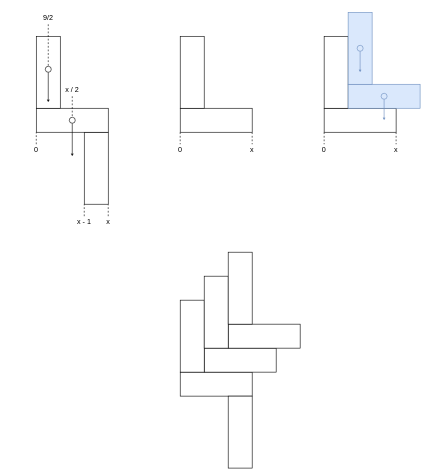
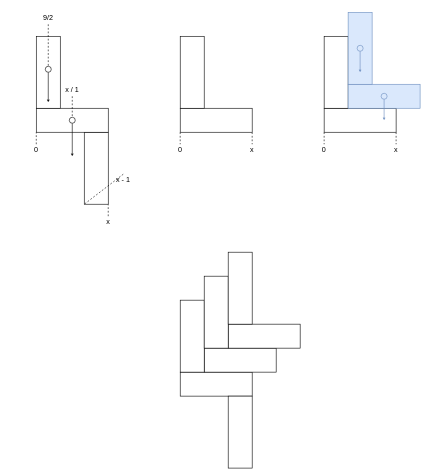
  <mxCell id="0" />
  <mxCell id="1" parent="0" />
  <mxCell id="2" value="" style="rounded=0;whiteSpace=wrap;html=1;" vertex="1" parent="1"><mxGeometry x="140" y="220" width="40" height="120" as="geometry" /></mxCell>
  <mxCell id="3" value="" style="rounded=0;whiteSpace=wrap;html=1;rotation=90;" vertex="1" parent="1"><mxGeometry x="100" y="140" width="40" height="120" as="geometry" /></mxCell>
  <mxCell id="4" value="" style="rounded=0;whiteSpace=wrap;html=1;" vertex="1" parent="1"><mxGeometry x="60" y="60" width="40" height="120" as="geometry" /></mxCell>
  <mxCell id="5" style="edgeStyle=none;rounded=0;orthogonalLoop=1;jettySize=auto;html=1;exitX=0.5;exitY=1;exitDx=0;exitDy=0;strokeColor=default;endSize=2;" edge="1" parent="1" source="6"><mxGeometry relative="1" as="geometry"><mxPoint x="80" y="170" as="targetPoint" /></mxGeometry></mxCell>
  <mxCell id="6" value="" style="ellipse;whiteSpace=wrap;html=1;" vertex="1" parent="1"><mxGeometry x="75" y="110" width="10" height="10" as="geometry" /></mxCell>
  <mxCell id="7" style="edgeStyle=none;rounded=0;orthogonalLoop=1;jettySize=auto;html=1;exitX=0.5;exitY=1;exitDx=0;exitDy=0;strokeColor=default;endSize=2;" edge="1" parent="1" source="8"><mxGeometry relative="1" as="geometry"><mxPoint x="120" y="260" as="targetPoint" /></mxGeometry></mxCell>
  <mxCell id="8" value="" style="ellipse;whiteSpace=wrap;html=1;" vertex="1" parent="1"><mxGeometry x="115" y="195" width="10" height="10" as="geometry" /></mxCell>
  <mxCell id="9" style="edgeStyle=none;rounded=0;orthogonalLoop=1;jettySize=auto;html=1;exitX=0.5;exitY=1;exitDx=0;exitDy=0;entryX=0.5;entryY=0;entryDx=0;entryDy=0;dashed=1;endArrow=none;endFill=0;strokeColor=default;" edge="1" parent="1" source="10" target="6"><mxGeometry relative="1" as="geometry" /></mxCell>
  <mxCell id="10" value="9/2" style="text;html=1;strokeColor=none;fillColor=none;align=center;verticalAlign=middle;whiteSpace=wrap;rounded=0;" vertex="1" parent="1"><mxGeometry x="65" y="20" width="30" height="20" as="geometry" /></mxCell>
  <mxCell id="11" style="edgeStyle=none;rounded=0;orthogonalLoop=1;jettySize=auto;html=1;exitX=0.5;exitY=0;exitDx=0;exitDy=0;entryX=0;entryY=1;entryDx=0;entryDy=0;dashed=1;endArrow=none;endFill=0;strokeColor=default;" edge="1" parent="1" source="12" target="2"><mxGeometry relative="1" as="geometry" /></mxCell>
- <mxCell id="12" value="x - 1" style="text;html=1;strokeColor=none;fillColor=none;align=center;verticalAlign=middle;whiteSpace=wrap;rounded=0;" vertex="1" parent="1"><mxGeometry x="125" y="360" width="30" height="20" as="geometry" /></mxCell>
+ <mxCell id="12" value="x - 1" style="text;html=1;strokeColor=none;fillColor=none;align=center;verticalAlign=middle;whiteSpace=wrap;rounded=0;" vertex="1" parent="1"><mxGeometry x="190" y="290" width="30" height="20" as="geometry" /></mxCell>
  <mxCell id="13" style="edgeStyle=none;rounded=0;orthogonalLoop=1;jettySize=auto;html=1;exitX=0.5;exitY=1;exitDx=0;exitDy=0;entryX=0.5;entryY=0;entryDx=0;entryDy=0;dashed=1;endArrow=none;endFill=0;strokeColor=default;" edge="1" parent="1" source="14" target="8"><mxGeometry relative="1" as="geometry" /></mxCell>
- <mxCell id="14" value="x / 2" style="text;html=1;strokeColor=none;fillColor=none;align=center;verticalAlign=middle;whiteSpace=wrap;rounded=0;" vertex="1" parent="1"><mxGeometry x="105" y="140" width="30" height="20" as="geometry" /></mxCell>
+ <mxCell id="14" value="x / 1" style="text;html=1;strokeColor=none;fillColor=none;align=center;verticalAlign=middle;whiteSpace=wrap;rounded=0;" vertex="1" parent="1"><mxGeometry x="105" y="140" width="30" height="20" as="geometry" /></mxCell>
  <mxCell id="15" style="edgeStyle=none;rounded=0;orthogonalLoop=1;jettySize=auto;html=1;exitX=0.5;exitY=0;exitDx=0;exitDy=0;entryX=1;entryY=1;entryDx=0;entryDy=0;dashed=1;endArrow=none;endFill=0;strokeColor=default;" edge="1" parent="1" source="16" target="2"><mxGeometry relative="1" as="geometry" /></mxCell>
  <mxCell id="16" value="x" style="text;html=1;strokeColor=none;fillColor=none;align=center;verticalAlign=middle;whiteSpace=wrap;rounded=0;" vertex="1" parent="1"><mxGeometry x="170" y="360" width="20" height="20" as="geometry" /></mxCell>
  <mxCell id="17" style="edgeStyle=none;rounded=0;orthogonalLoop=1;jettySize=auto;html=1;exitX=1;exitY=0;exitDx=0;exitDy=0;entryX=0.5;entryY=0;entryDx=0;entryDy=0;dashed=1;endArrow=none;endFill=0;strokeColor=default;" edge="1" parent="1" source="19" target="23"><mxGeometry relative="1" as="geometry" /></mxCell>
  <mxCell id="18" style="edgeStyle=none;rounded=0;orthogonalLoop=1;jettySize=auto;html=1;exitX=1;exitY=1;exitDx=0;exitDy=0;entryX=0.5;entryY=0;entryDx=0;entryDy=0;dashed=1;startArrow=none;startFill=0;endArrow=none;endFill=0;endSize=2;strokeColor=default;" edge="1" parent="1" source="19" target="30"><mxGeometry relative="1" as="geometry" /></mxCell>
  <mxCell id="19" value="" style="rounded=0;whiteSpace=wrap;html=1;rotation=90;" vertex="1" parent="1"><mxGeometry x="580" y="140" width="40" height="120" as="geometry" /></mxCell>
  <mxCell id="20" value="" style="rounded=0;whiteSpace=wrap;html=1;" vertex="1" parent="1"><mxGeometry x="540" y="60" width="40" height="120" as="geometry" /></mxCell>
  <mxCell id="21" value="" style="rounded=0;whiteSpace=wrap;html=1;rotation=90;fillColor=#dae8fc;strokeColor=#6c8ebf;" vertex="1" parent="1"><mxGeometry x="620" y="100" width="40" height="120" as="geometry" /></mxCell>
  <mxCell id="22" value="" style="rounded=0;whiteSpace=wrap;html=1;fillColor=#dae8fc;strokeColor=#6c8ebf;" vertex="1" parent="1"><mxGeometry x="580" y="20" width="40" height="120" as="geometry" /></mxCell>
  <mxCell id="23" value="x" style="text;html=1;strokeColor=none;fillColor=none;align=center;verticalAlign=middle;whiteSpace=wrap;rounded=0;" vertex="1" parent="1"><mxGeometry x="645" y="240" width="30" height="20" as="geometry" /></mxCell>
  <mxCell id="24" style="edgeStyle=none;rounded=0;orthogonalLoop=1;jettySize=auto;html=1;exitX=0.5;exitY=1;exitDx=0;exitDy=0;endArrow=classic;endFill=1;strokeColor=#6c8ebf;startArrow=none;startFill=0;endSize=2;fillColor=#dae8fc;" edge="1" parent="1" source="25"><mxGeometry relative="1" as="geometry"><mxPoint x="640" y="200" as="targetPoint" /></mxGeometry></mxCell>
  <mxCell id="25" value="" style="ellipse;whiteSpace=wrap;html=1;fillColor=#dae8fc;strokeColor=#6c8ebf;" vertex="1" parent="1"><mxGeometry x="635" y="155" width="10" height="10" as="geometry" /></mxCell>
  <mxCell id="26" style="edgeStyle=none;rounded=0;orthogonalLoop=1;jettySize=auto;html=1;exitX=0.5;exitY=1;exitDx=0;exitDy=0;endArrow=classic;endFill=1;strokeColor=#6c8ebf;startArrow=none;startFill=0;endSize=2;fillColor=#dae8fc;" edge="1" parent="1" source="27"><mxGeometry relative="1" as="geometry"><mxPoint x="600" y="120" as="targetPoint" /></mxGeometry></mxCell>
  <mxCell id="27" value="" style="ellipse;whiteSpace=wrap;html=1;fillColor=#dae8fc;strokeColor=#6c8ebf;" vertex="1" parent="1"><mxGeometry x="595" y="75" width="10" height="10" as="geometry" /></mxCell>
  <mxCell id="28" style="edgeStyle=none;rounded=0;orthogonalLoop=1;jettySize=auto;html=1;exitX=0.5;exitY=0;exitDx=0;exitDy=0;entryX=1;entryY=1;entryDx=0;entryDy=0;startArrow=none;startFill=0;endArrow=none;endFill=0;endSize=2;strokeColor=default;dashed=1;" edge="1" parent="1" source="29" target="3"><mxGeometry relative="1" as="geometry" /></mxCell>
  <mxCell id="29" value="0" style="text;html=1;strokeColor=none;fillColor=none;align=center;verticalAlign=middle;whiteSpace=wrap;rounded=0;" vertex="1" parent="1"><mxGeometry x="20" y="240" width="80" height="20" as="geometry" /></mxCell>
  <mxCell id="30" value="0" style="text;html=1;strokeColor=none;fillColor=none;align=center;verticalAlign=middle;whiteSpace=wrap;rounded=0;" vertex="1" parent="1"><mxGeometry x="500" y="240" width="80" height="20" as="geometry" /></mxCell>
  <mxCell id="31" style="edgeStyle=none;rounded=0;orthogonalLoop=1;jettySize=auto;html=1;exitX=1;exitY=0;exitDx=0;exitDy=0;entryX=0.5;entryY=0;entryDx=0;entryDy=0;dashed=1;endArrow=none;endFill=0;strokeColor=default;" edge="1" parent="1" source="33" target="35"><mxGeometry relative="1" as="geometry" /></mxCell>
  <mxCell id="32" style="edgeStyle=none;rounded=0;orthogonalLoop=1;jettySize=auto;html=1;exitX=1;exitY=1;exitDx=0;exitDy=0;entryX=0.5;entryY=0;entryDx=0;entryDy=0;dashed=1;startArrow=none;startFill=0;endArrow=none;endFill=0;endSize=2;strokeColor=default;" edge="1" parent="1" source="33" target="36"><mxGeometry relative="1" as="geometry" /></mxCell>
  <mxCell id="33" value="" style="rounded=0;whiteSpace=wrap;html=1;rotation=90;" vertex="1" parent="1"><mxGeometry x="340" y="140" width="40" height="120" as="geometry" /></mxCell>
  <mxCell id="34" value="" style="rounded=0;whiteSpace=wrap;html=1;" vertex="1" parent="1"><mxGeometry x="300" y="60" width="40" height="120" as="geometry" /></mxCell>
  <mxCell id="35" value="x" style="text;html=1;strokeColor=none;fillColor=none;align=center;verticalAlign=middle;whiteSpace=wrap;rounded=0;" vertex="1" parent="1"><mxGeometry x="405" y="240" width="30" height="20" as="geometry" /></mxCell>
  <mxCell id="36" value="0" style="text;html=1;strokeColor=none;fillColor=none;align=center;verticalAlign=middle;whiteSpace=wrap;rounded=0;" vertex="1" parent="1"><mxGeometry x="260" y="240" width="80" height="20" as="geometry" /></mxCell>
  <mxCell id="37" value="" style="rounded=0;whiteSpace=wrap;html=1;" vertex="1" parent="1"><mxGeometry x="300" y="620" width="120" height="40" as="geometry" /></mxCell>
  <mxCell id="38" value="" style="rounded=0;whiteSpace=wrap;html=1;" vertex="1" parent="1"><mxGeometry x="340" y="580" width="120" height="40" as="geometry" /></mxCell>
  <mxCell id="39" value="" style="rounded=0;whiteSpace=wrap;html=1;" vertex="1" parent="1"><mxGeometry x="380" y="540" width="120" height="40" as="geometry" /></mxCell>
  <mxCell id="40" value="" style="rounded=0;whiteSpace=wrap;html=1;rotation=90;" vertex="1" parent="1"><mxGeometry x="340" y="700" width="120" height="40" as="geometry" /></mxCell>
  <mxCell id="41" value="" style="rounded=0;whiteSpace=wrap;html=1;rotation=90;" vertex="1" parent="1"><mxGeometry x="260" y="540" width="120" height="40" as="geometry" /></mxCell>
  <mxCell id="42" value="" style="rounded=0;whiteSpace=wrap;html=1;rotation=90;" vertex="1" parent="1"><mxGeometry x="300" y="500" width="120" height="40" as="geometry" /></mxCell>
  <mxCell id="43" value="" style="rounded=0;whiteSpace=wrap;html=1;rotation=90;" vertex="1" parent="1"><mxGeometry x="340" y="460" width="120" height="40" as="geometry" /></mxCell>
